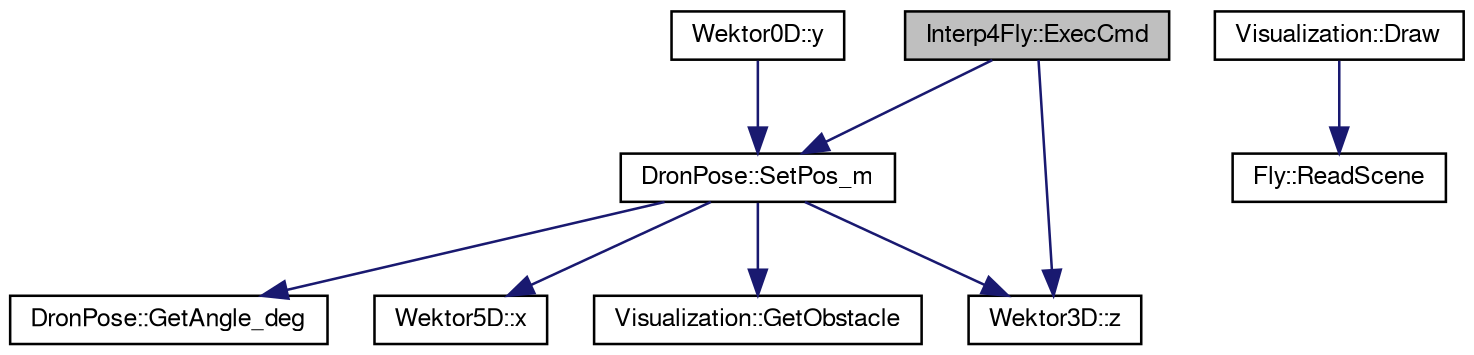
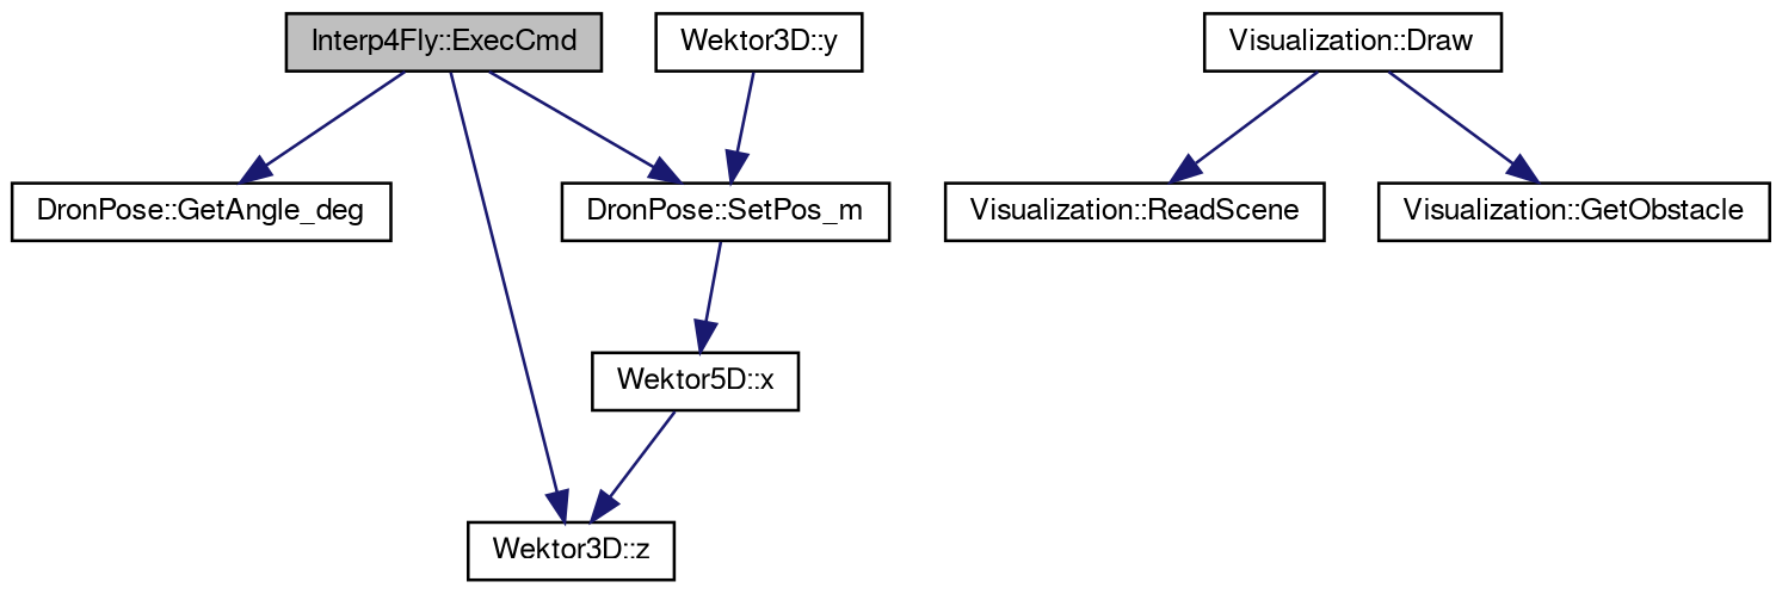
  digraph {
    rankdir=TB
    node [color=black fillcolor=white fontname=FreeSans fontsize=10 shape=record style=filled]
    edge [color=midnightblue fontname=FreeSans fontsize=10 labelfontname=FreeSans labelfontsize=10 style=solid]
    n1 [fillcolor=grey75 fontcolor=black height=0.2 label="Interp4Fly::ExecCmd" width=0.4]
    n2 [height=0.2 label="DronPose::GetAngle_deg" width=0.4]
    n3 [height=0.2 label="DronPose::SetPos_m" width=0.4]
    n4 [height=0.2 label="Wektor3D::z" width=0.4]
    n5 [height=0.2 label="Wektor5D::x" width=0.4]
    n6 [height=0.2 label="Visualization::Draw" width=0.4]
-   n7 [height=0.2 label="Fly::ReadScene" width=0.4]
+   n7 [height=0.2 label="Visualization::ReadScene" width=0.4]
    n8 [height=0.2 label="Visualization::GetObstacle" width=0.4]
-   n9 [height=0.2 label="Wektor0D::y" width=0.4]
-   n3 -> n2
+   n9 [height=0.2 label="Wektor3D::y" width=0.4]
+   n1 -> n2
    n1 -> n3
    n1 -> n4
-   n3 -> n4
+   n5 -> n4
    n3 -> n5
    n6 -> n7
-   n3 -> n8
+   n6 -> n8
    n9 -> n3
  }
